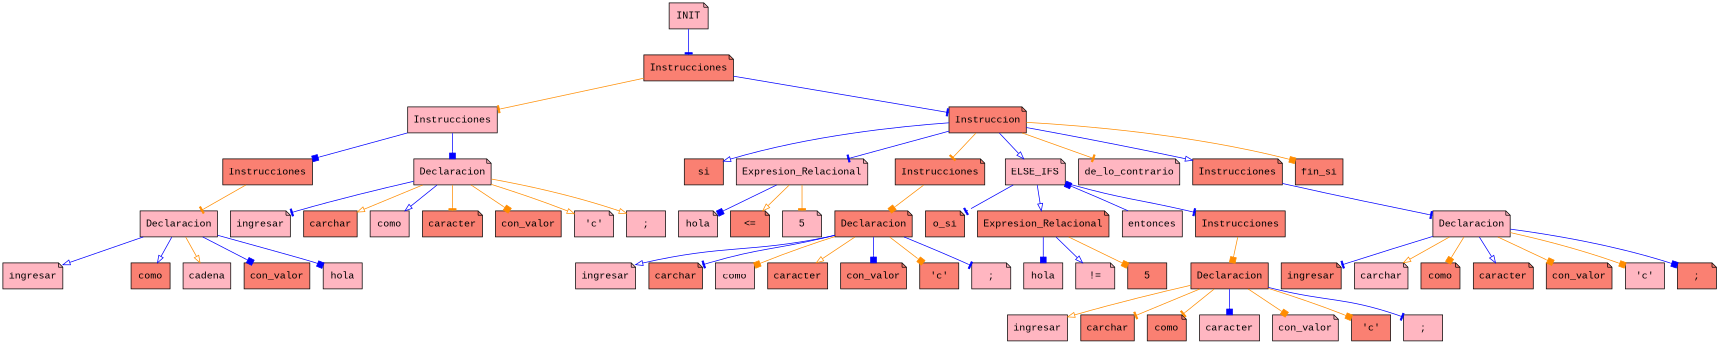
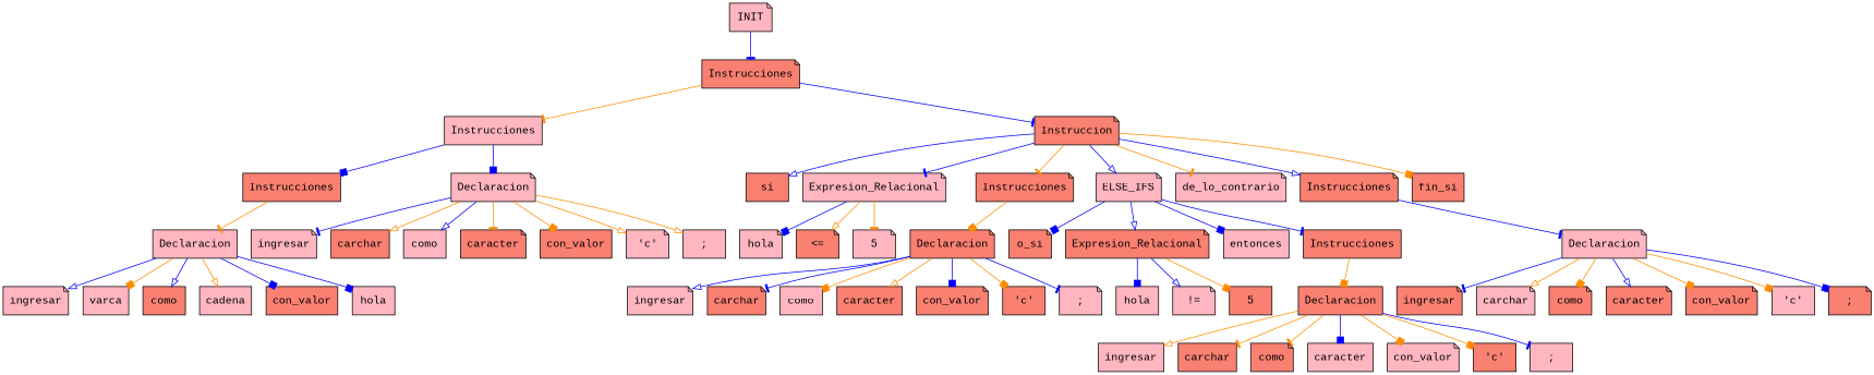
  digraph {
    fontname="Liberation Mono"
    node [fillcolor=salmon fontname="Liberation Mono" shape=note style=filled]
    edge [arrowhead=box color=blue fontname="Liberation Mono"]
    n1 [fillcolor=lightpink label=INIT]
    n2 [label=Instrucciones]
    n3 [fillcolor=lightpink label=Instrucciones shape=box]
    n4 [label=Instruccion]
    n5 [label=Instrucciones shape=box]
    n6 [fillcolor=lightpink label=Declaracion]
    n7 [label=si shape=box]
    n8 [fillcolor=lightpink label=Expresion_Relacional]
    n9 [label=Instrucciones]
    n10 [fillcolor=lightpink label=ELSE_IFS]
    n11 [fillcolor=lightpink label=de_lo_contrario]
    n12 [label=Instrucciones]
    n13 [label=fin_si shape=box]
    n14 [fillcolor=lightpink label=Declaracion shape=box]
    n15 [fillcolor=lightpink label=ingresar]
    n16 [label=carchar shape=box]
    n17 [fillcolor=lightpink label=como shape=box]
    n18 [label=caracter]
    n19 [label=con_valor shape=box]
    n20 [fillcolor=lightpink label="'c'"]
    n21 [fillcolor=lightpink label=";" shape=box]
    n22 [fillcolor=lightpink label=ingresar]
+   n23 [fillcolor=lightpink label=varca shape=box]
    n24 [label=como shape=box]
    n25 [fillcolor=lightpink label=cadena shape=box]
    n26 [label=con_valor shape=box]
    n27 [fillcolor=lightpink label=hola shape=box]
    n28 [fillcolor=lightpink label=hola]
    n29 [label="<="]
    n30 [fillcolor=lightpink label=5]
    n31 [label=Declaracion]
    n32 [label=o_si]
    n33 [label=Expresion_Relacional]
    n34 [fillcolor=lightpink label=entonces shape=box]
    n35 [label=Instrucciones shape=box]
    n36 [fillcolor=lightpink label=Declaracion]
    n37 [fillcolor=lightpink label=ingresar]
    n38 [label=carchar]
    n39 [fillcolor=lightpink label=como shape=box]
    n40 [label=caracter shape=box]
    n41 [label=con_valor]
    n42 [label="'c'" shape=box]
    n43 [fillcolor=lightpink label=";"]
    n44 [fillcolor=lightpink label=hola shape=box]
    n45 [fillcolor=lightpink label="!="]
    n46 [label=5 shape=box]
    n47 [label=Declaracion shape=box]
    n48 [fillcolor=lightpink label=ingresar shape=box]
    n49 [label=carchar shape=box]
    n50 [label=como]
    n51 [fillcolor=lightpink label=caracter shape=box]
    n52 [fillcolor=lightpink label=con_valor]
    n53 [label="'c'" shape=box]
    n54 [fillcolor=lightpink label=";" shape=box]
    n55 [label=ingresar]
    n56 [fillcolor=lightpink label=carchar]
    n57 [label=como]
    n58 [label=caracter]
    n59 [label=con_valor]
    n60 [fillcolor=lightpink label="'c'" shape=box]
    n61 [label=";"]
    n1 -> n2 [arrowhead=tee]
    n2 -> n3 [arrowhead=tee color=darkorange]
    n2 -> n4 [arrowhead=tee]
    n3 -> n5
    n3 -> n6
    n4 -> n7 [arrowhead=onormal]
    n4 -> n8 [arrowhead=tee]
    n4 -> n9 [arrowhead=tee color=darkorange]
    n4 -> n10 [arrowhead=onormal]
    n4 -> n11 [arrowhead=tee color=darkorange]
    n4 -> n12 [arrowhead=onormal]
    n4 -> n13 [color=darkorange]
    n5 -> n14 [arrowhead=tee color=darkorange]
    n6 -> n15 [arrowhead=tee]
    n6 -> n16 [arrowhead=onormal color=darkorange]
    n6 -> n17 [arrowhead=onormal]
    n6 -> n18 [arrowhead=tee color=darkorange]
    n6 -> n19 [color=darkorange]
    n6 -> n20 [arrowhead=onormal color=darkorange]
    n6 -> n21 [arrowhead=onormal color=darkorange]
    n8 -> n28
    n8 -> n29 [arrowhead=onormal color=darkorange]
    n8 -> n30 [arrowhead=tee color=darkorange]
    n9 -> n31 [color=darkorange]
-   n10 -> n32 [arrowhead=tee]
+   n10 -> n32
    n10 -> n33 [arrowhead=onormal]
-   n34 -> n10
+   n10 -> n34
    n10 -> n35 [arrowhead=tee]
    n12 -> n36 [arrowhead=tee]
    n14 -> n22 [arrowhead=onormal]
+   n14 -> n23 [color=darkorange]
    n14 -> n24 [arrowhead=onormal]
    n14 -> n25 [arrowhead=onormal color=darkorange]
    n14 -> n26
    n14 -> n27
    n31 -> n37 [arrowhead=onormal]
    n31 -> n38 [arrowhead=tee]
    n31 -> n39 [color=darkorange]
    n31 -> n40 [arrowhead=onormal color=darkorange]
    n31 -> n41
    n31 -> n42 [color=darkorange]
    n31 -> n43 [arrowhead=tee]
    n33 -> n44
    n33 -> n45 [arrowhead=onormal]
    n33 -> n46 [color=darkorange]
    n35 -> n47 [color=darkorange]
    n36 -> n55 [arrowhead=tee]
    n36 -> n56 [arrowhead=onormal color=darkorange]
    n36 -> n57 [color=darkorange]
    n36 -> n58 [arrowhead=onormal]
    n36 -> n59 [color=darkorange]
    n36 -> n60 [color=darkorange]
    n36 -> n61
    n47 -> n48 [arrowhead=onormal color=darkorange]
    n47 -> n49 [arrowhead=tee color=darkorange]
    n47 -> n50 [arrowhead=tee color=darkorange]
    n47 -> n51
    n47 -> n52 [color=darkorange]
    n47 -> n53 [color=darkorange]
    n47 -> n54 [arrowhead=tee]
  }
